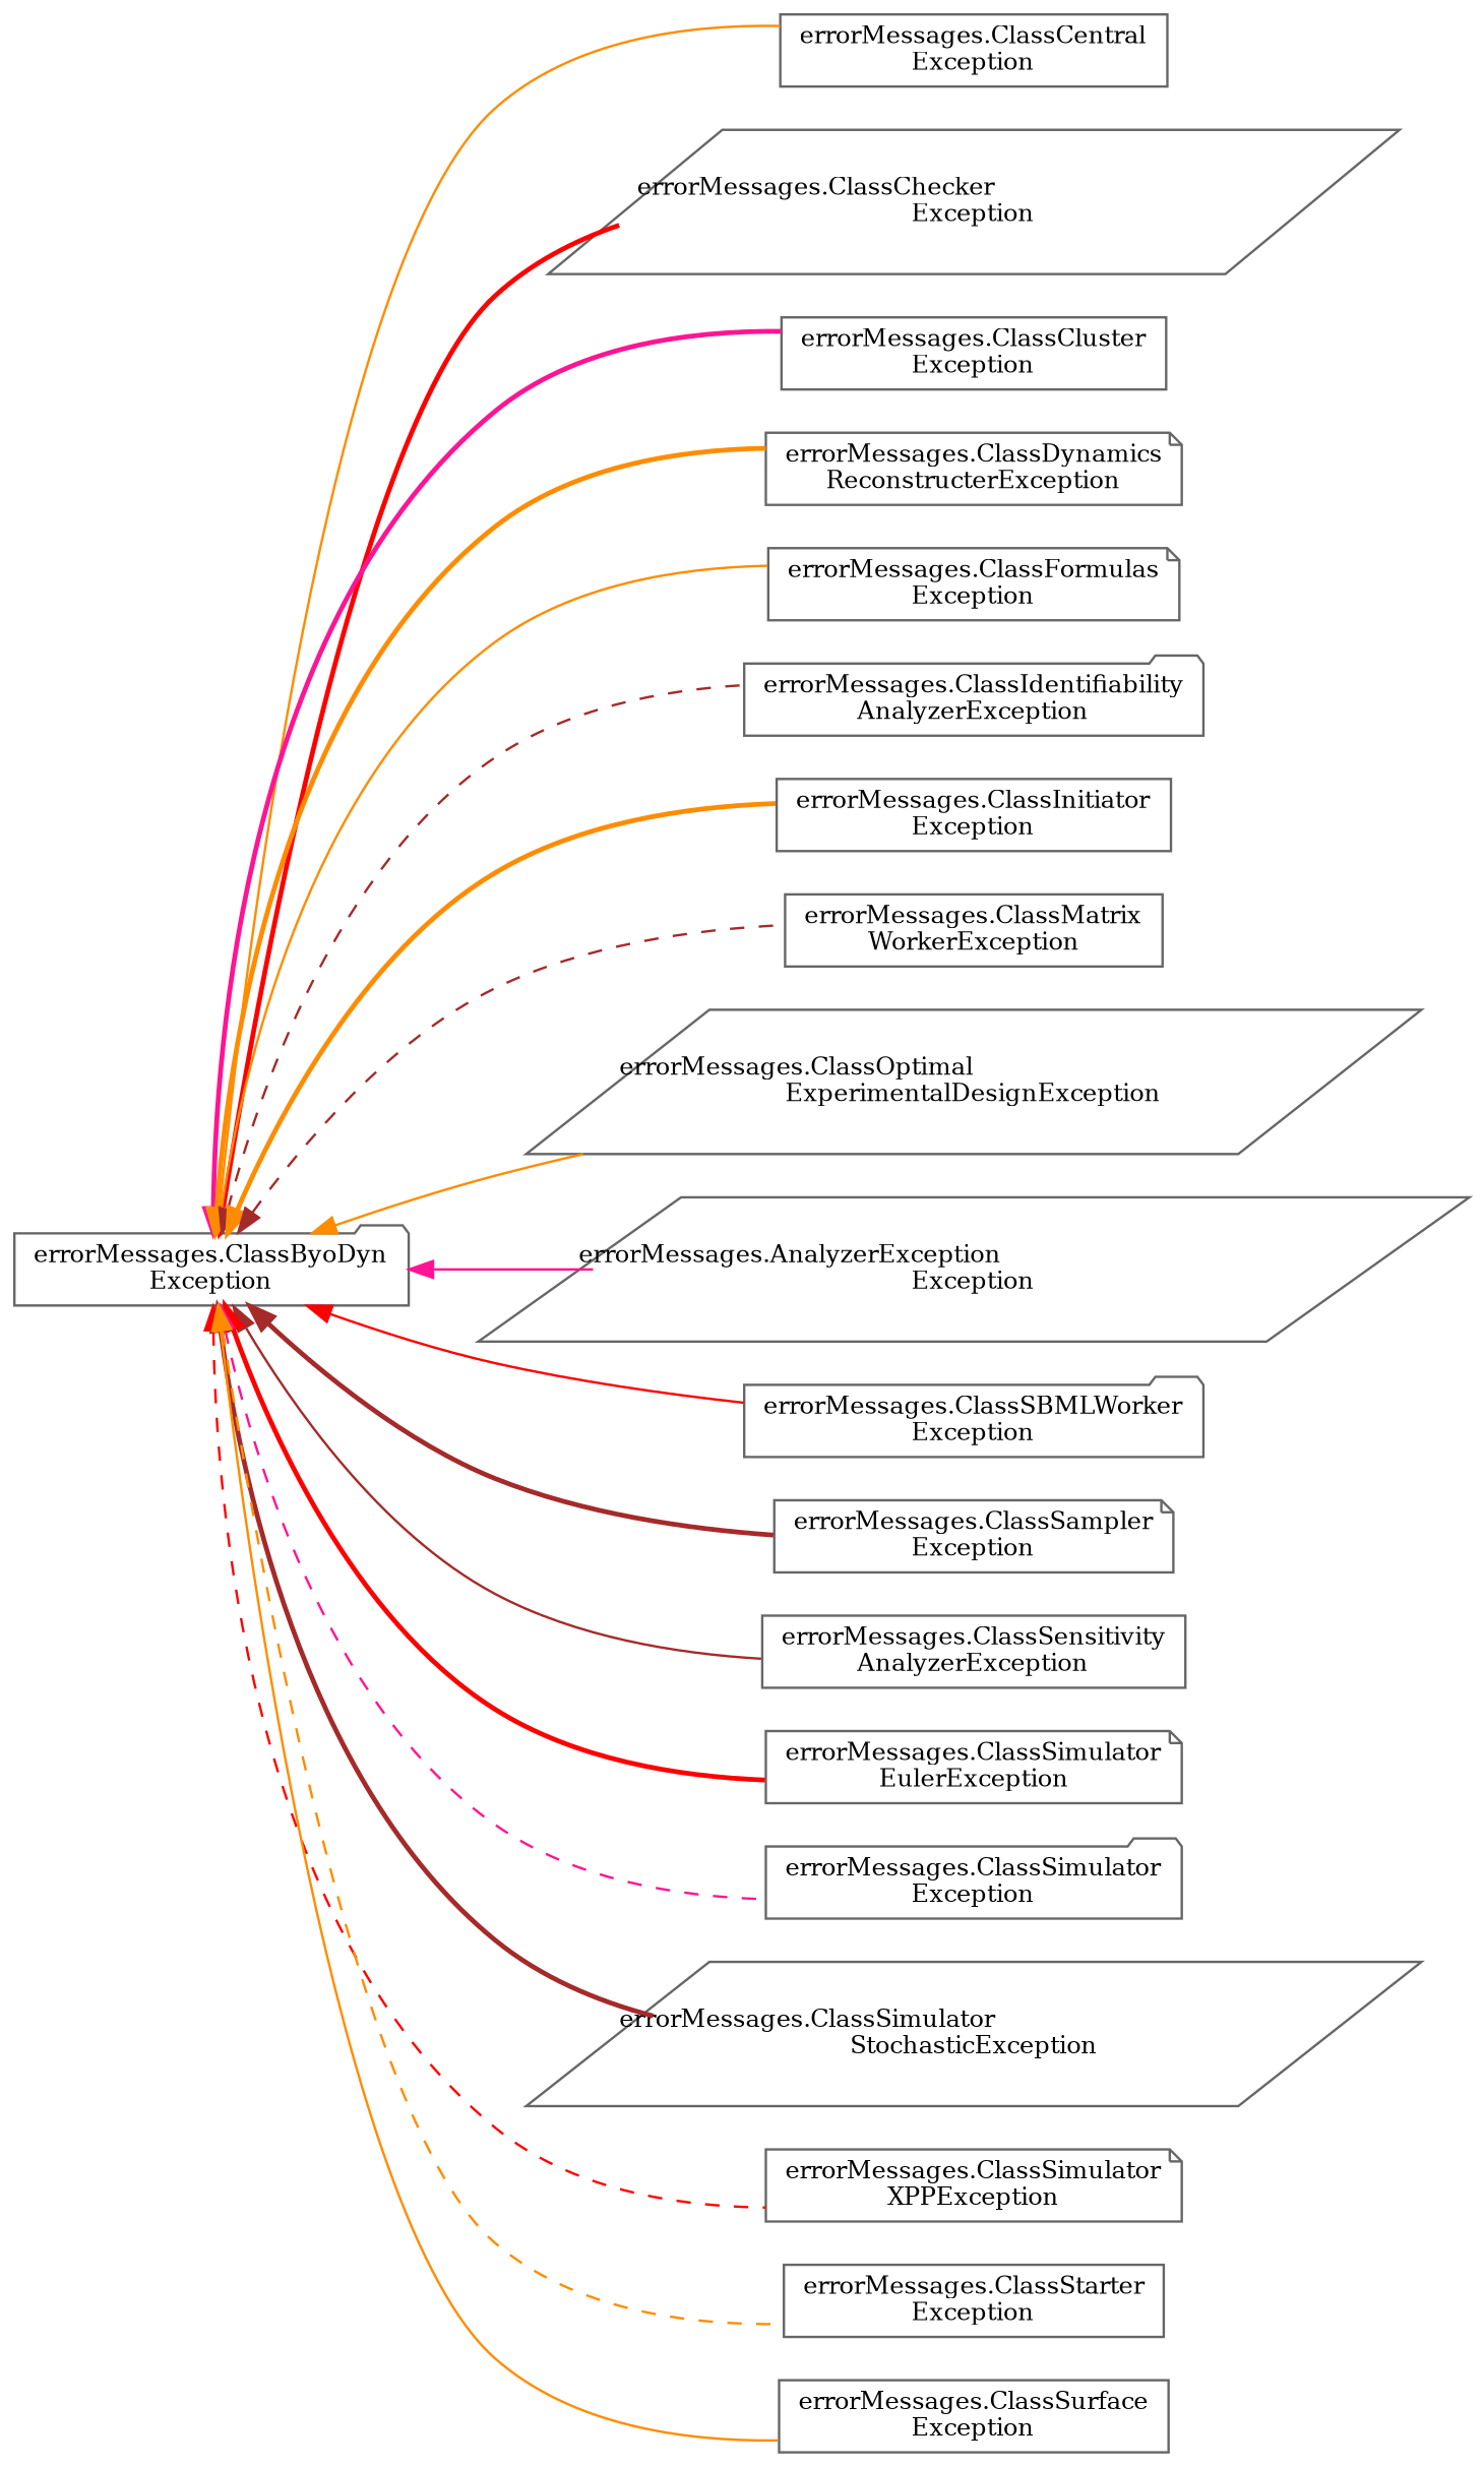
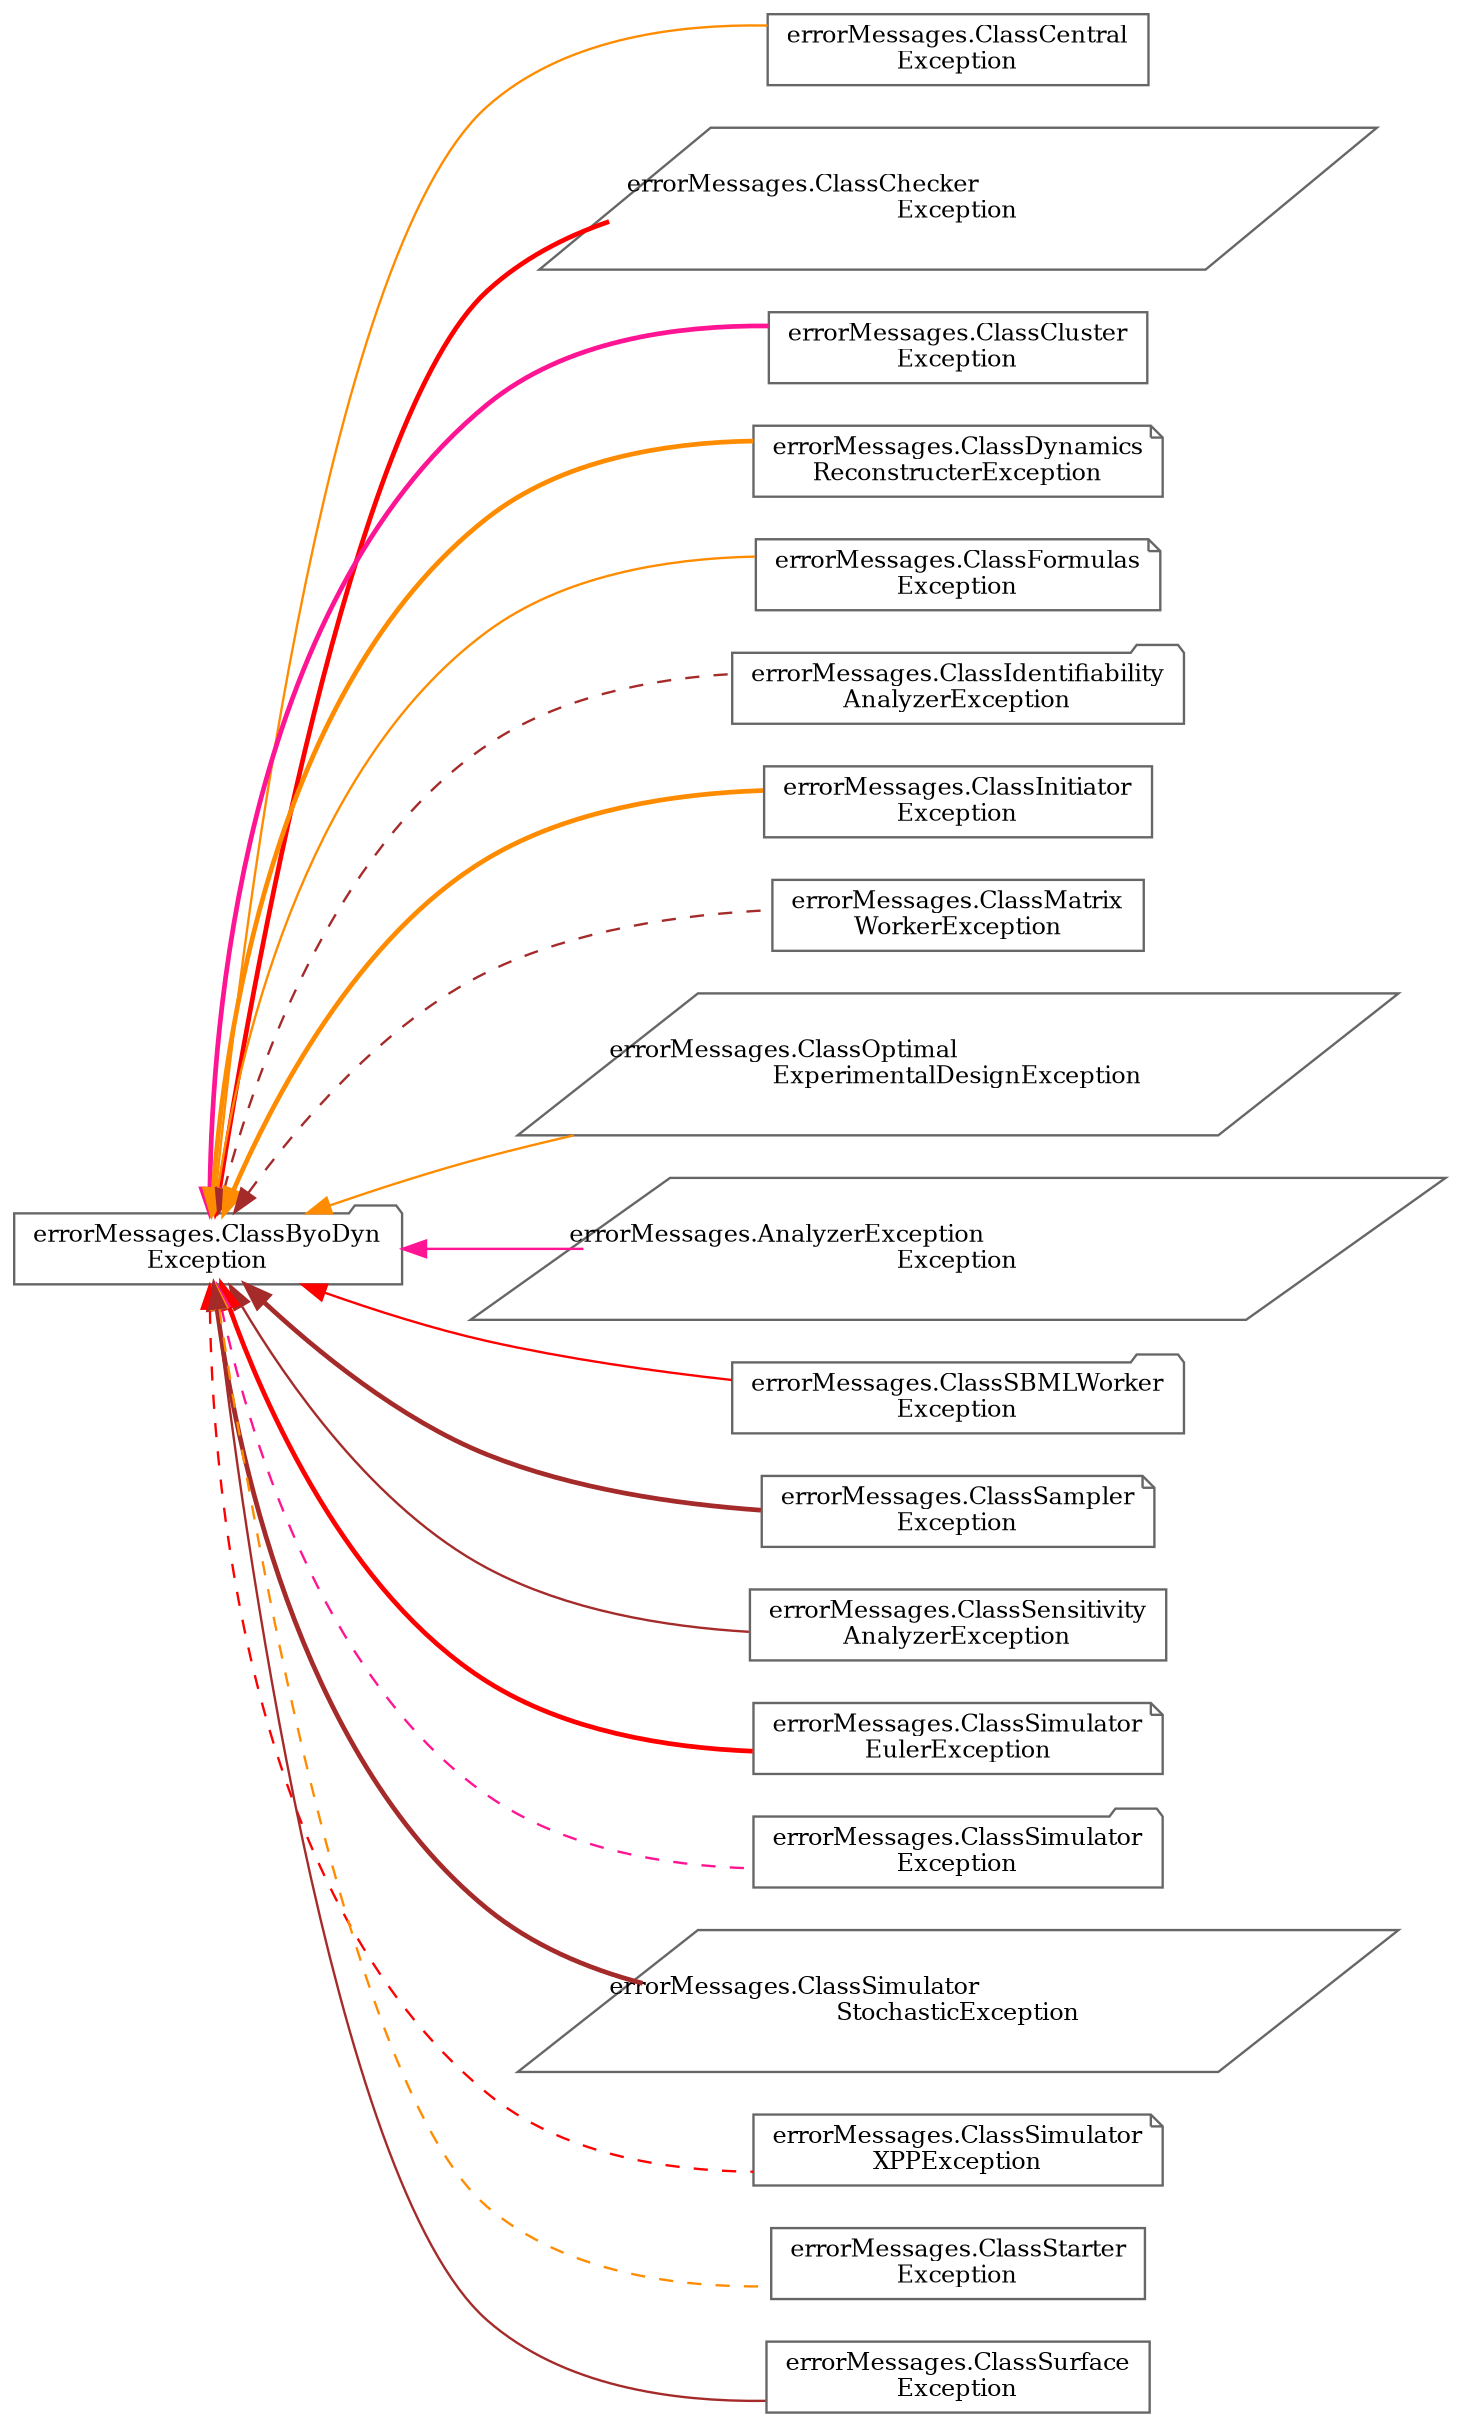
  digraph {
    fontname="DejaVu Serif"
    rankdir=LR
    node [color=grey40 fillcolor=white fontname="DejaVu Serif" fontsize=10 shape=box style=filled]
    edge [color=darkorange dir=back fontname="DejaVu Serif" fontsize=10 labelfontname=Helvetica labelfontsize=10 style=solid]
    n1 [height=0.2 label="errorMessages.ClassByoDyn\lException" shape=folder width=0.4]
    n2 [height=0.2 label="errorMessages.ClassCentral\lException" width=0.4]
    n3 [height=0.2 label="errorMessages.ClassChecker\lException" shape=parallelogram width=0.4]
    n4 [height=0.2 label="errorMessages.ClassCluster\lException" width=0.4]
    n5 [height=0.2 label="errorMessages.ClassDynamics\lReconstructerException" shape=note width=0.4]
    n6 [height=0.2 label="errorMessages.ClassFormulas\lException" shape=note width=0.4]
    n7 [height=0.2 label="errorMessages.ClassIdentifiability\lAnalyzerException" shape=folder width=0.4]
    n8 [height=0.2 label="errorMessages.ClassInitiator\lException" width=0.4]
    n9 [height=0.2 label="errorMessages.ClassMatrix\lWorkerException" width=0.4]
    n10 [height=0.2 label="errorMessages.ClassOptimal\lExperimentalDesignException" shape=parallelogram width=0.4]
    n11 [height=0.2 label="errorMessages.AnalyzerException\lException" shape=parallelogram width=0.4]
    n12 [height=0.2 label="errorMessages.ClassSBMLWorker\lException" shape=folder width=0.4]
    n13 [height=0.2 label="errorMessages.ClassSampler\lException" shape=note width=0.4]
    n14 [height=0.2 label="errorMessages.ClassSensitivity\lAnalyzerException" width=0.4]
    n15 [height=0.2 label="errorMessages.ClassSimulator\lEulerException" shape=note width=0.4]
    n16 [height=0.2 label="errorMessages.ClassSimulator\lException" shape=folder width=0.4]
    n17 [height=0.2 label="errorMessages.ClassSimulator\lStochasticException" shape=parallelogram width=0.4]
    n18 [height=0.2 label="errorMessages.ClassSimulator\lXPPException" shape=note width=0.4]
    n19 [height=0.2 label="errorMessages.ClassStarter\lException" width=0.4]
    n20 [height=0.2 label="errorMessages.ClassSurface\lException" width=0.4]
    n1 -> n2
    n1 -> n3 [color=red style=bold]
    n1 -> n4 [color=deeppink style=bold]
    n1 -> n5 [style=bold]
    n1 -> n6
    n1 -> n7 [color=brown style=dashed]
    n1 -> n8 [style=bold]
    n1 -> n9 [color=brown style=dashed]
    n1 -> n10
    n1 -> n11 [color=deeppink]
    n1 -> n12 [color=red]
    n1 -> n13 [color=brown style=bold]
    n1 -> n14 [color=brown]
    n1 -> n15 [color=red style=bold]
    n1 -> n16 [color=deeppink style=dashed]
    n1 -> n17 [color=brown style=bold]
    n1 -> n18 [color=red style=dashed]
    n1 -> n19 [style=dashed]
-   n1 -> n20
+   n1 -> n20 [color=brown]
  }
